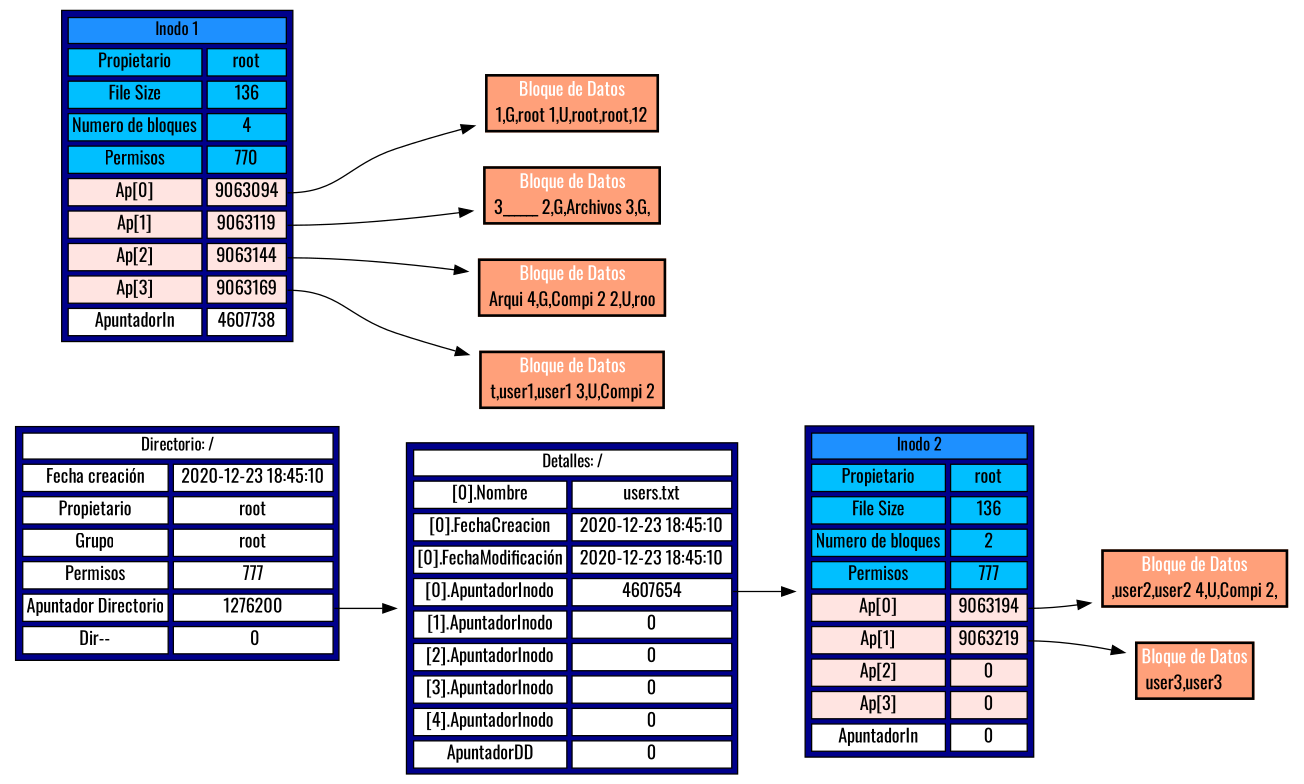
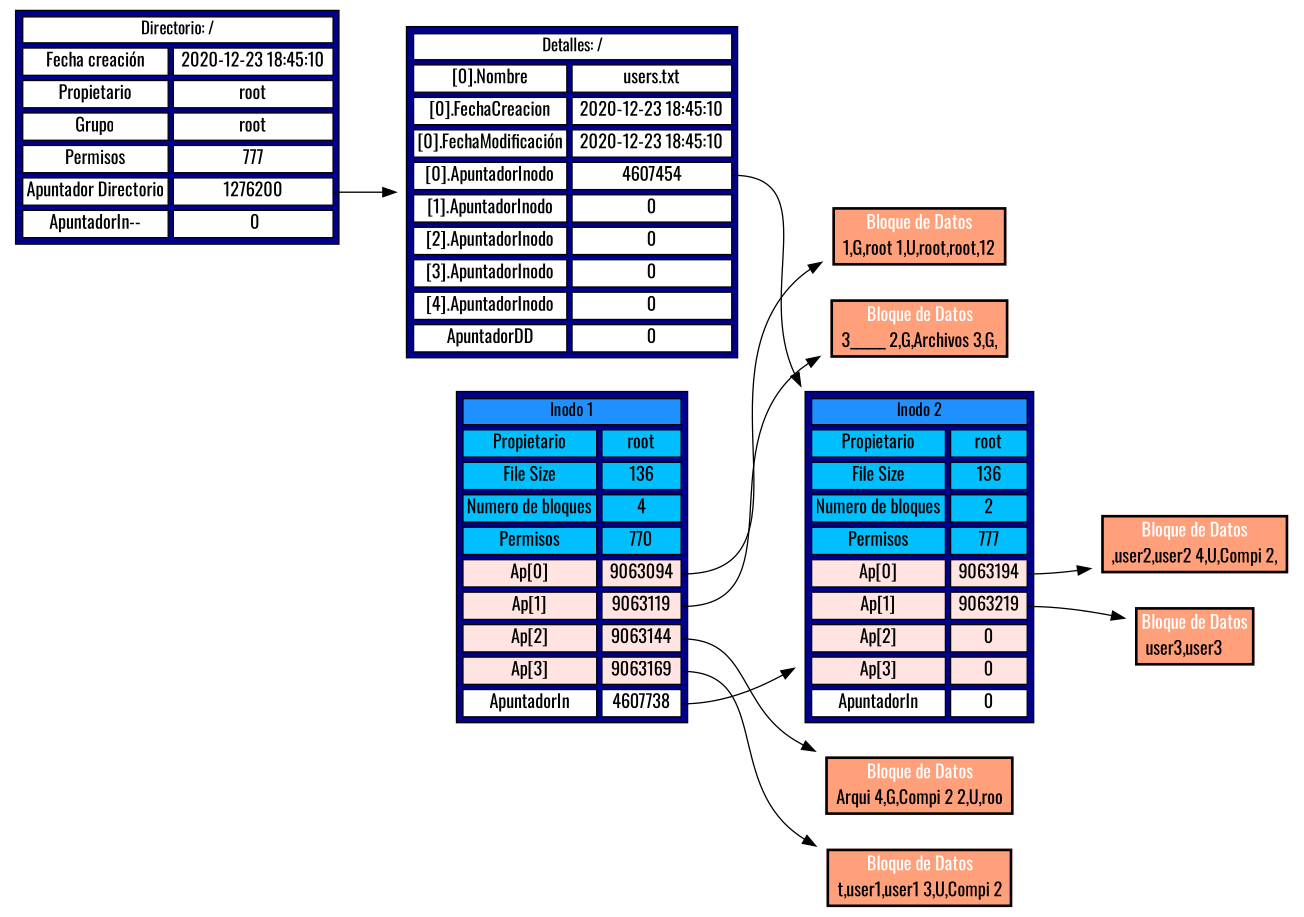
  digraph {
    fontname=Oswald
    rankdir=LR
    node [fontname=Oswald shape=plaintext]
    edge [fontname=Oswald tailport=0]
-   n1 [label=< 	<TABLE BORDER="1"  cellpadding="2"   CELLBORDER="1" CELLSPACING="4" BGCOLOR="blue4" color = 'black'>             	   <TR>  		   <TD bgcolor='white' colspan="2"><font color='black' point-size='13'>Directorio: /</font></TD> 	   </TR> 	   <TR>  		   <TD bgcolor='white' >Fecha creación</TD> 		   <TD bgcolor='white' > 2020-12-23 18:45:10 </TD> 	   </TR> 	   <TR> 		   <TD bgcolor='white' >Propietario</TD> 		   <TD bgcolor='white' > root </TD> 	   </TR> 	   <TR> 		   <TD bgcolor='white' >Grupo</TD> 		   <TD bgcolor='white' > root </TD> 	   </TR> 	   <TR> 		   <TD bgcolor='white' >Permisos</TD> 		   <TD bgcolor='white' > 777 </TD> 	   </TR> 	    	   <TR> 		   <TD  bgcolor='white' >Apuntador Directorio</TD> 		   <TD  bgcolor='white' PORT="6"> 1276200 </TD> 	   </TR> 	   <TR> 		   <TD  bgcolor='white' >Dir--</TD> 		   <TD  bgcolor='white' PORT="7"> 0</TD> 	   </TR>    </TABLE> 	>]
-   n2 [label=< 	<TABLE BORDER="1"  cellpadding="2"   CELLBORDER="1" CELLSPACING="4" BGCOLOR="blue4" color = 'black'>             	   <TR>  		   <TD bgcolor='white' colspan="2"><font color='black' point-size='13'>Detalles: /</font></TD> 	   </TR> 	   <TR> 		   <TD bgcolor='white' >[0].Nombre</TD> 		   <TD bgcolor='white' > users.txt </TD> 	   </TR> 	   <TR> 		   <TD bgcolor='white' >[0].FechaCreacion</TD> 		   <TD bgcolor='white' > 2020-12-23 18:45:10 </TD> 	   </TR> 		<TR> 		   <TD bgcolor='white' >[0].FechaModificación</TD> 		   <TD bgcolor='white' > 2020-12-23 18:45:10 </TD> 	   </TR> 		<TR> 		   <TD bgcolor='white' >[0].ApuntadorInodo</TD> 		   <TD bgcolor='white' PORT="0" > 4607654 </TD> 	   </TR> 		 		<TR> 		   <TD bgcolor='white' >[1].ApuntadorInodo</TD> 		   <TD bgcolor='white' PORT="1" > 0 </TD> 	   </TR> 				<TR> 		   <TD bgcolor='white' >[2].ApuntadorInodo</TD> 		   <TD bgcolor='white' PORT="2" > 0 </TD> 	   </TR> 		<TR> 		   <TD bgcolor='white' >[3].ApuntadorInodo</TD> 		   <TD bgcolor='white' PORT="3" > 0 </TD> 	   </TR> 		 		<TR> 		   <TD bgcolor='white' >[4].ApuntadorInodo</TD> 		   <TD bgcolor='white' PORT="4" > 0 </TD> 	   </TR> 	   <TR> 		   <TD  bgcolor='white' >ApuntadorDD</TD> 		   <TD  bgcolor='white' PORT="5"> 0 </TD> 	   </TR>     </TABLE> 	>]
+   n1 [label=< 	<TABLE BORDER="1"  cellpadding="2"   CELLBORDER="1" CELLSPACING="4" BGCOLOR="blue4" color = 'black'>             	   <TR>  		   <TD bgcolor='white' colspan="2"><font color='black' point-size='13'>Directorio: /</font></TD> 	   </TR> 	   <TR>  		   <TD bgcolor='white' >Fecha creación</TD> 		   <TD bgcolor='white' > 2020-12-23 18:45:10 </TD> 	   </TR> 	   <TR> 		   <TD bgcolor='white' >Propietario</TD> 		   <TD bgcolor='white' > root </TD> 	   </TR> 	   <TR> 		   <TD bgcolor='white' >Grupo</TD> 		   <TD bgcolor='white' > root </TD> 	   </TR> 	   <TR> 		   <TD bgcolor='white' >Permisos</TD> 		   <TD bgcolor='white' > 777 </TD> 	   </TR> 	    	   <TR> 		   <TD  bgcolor='white' >Apuntador Directorio</TD> 		   <TD  bgcolor='white' PORT="6"> 1276200 </TD> 	   </TR> 	   <TR> 		   <TD  bgcolor='white' >ApuntadorIn--</TD> 		   <TD  bgcolor='white' PORT="7"> 0</TD> 	   </TR>    </TABLE> 	>]
+   n2 [label=< 	<TABLE BORDER="1"  cellpadding="2"   CELLBORDER="1" CELLSPACING="4" BGCOLOR="blue4" color = 'black'>             	   <TR>  		   <TD bgcolor='white' colspan="2"><font color='black' point-size='13'>Detalles: /</font></TD> 	   </TR> 	   <TR> 		   <TD bgcolor='white' >[0].Nombre</TD> 		   <TD bgcolor='white' > users.txt </TD> 	   </TR> 	   <TR> 		   <TD bgcolor='white' >[0].FechaCreacion</TD> 		   <TD bgcolor='white' > 2020-12-23 18:45:10 </TD> 	   </TR> 		<TR> 		   <TD bgcolor='white' >[0].FechaModificación</TD> 		   <TD bgcolor='white' > 2020-12-23 18:45:10 </TD> 	   </TR> 		<TR> 		   <TD bgcolor='white' >[0].ApuntadorInodo</TD> 		   <TD bgcolor='white' PORT="0" > 4607454 </TD> 	   </TR> 		 		<TR> 		   <TD bgcolor='white' >[1].ApuntadorInodo</TD> 		   <TD bgcolor='white' PORT="1" > 0 </TD> 	   </TR> 				<TR> 		   <TD bgcolor='white' >[2].ApuntadorInodo</TD> 		   <TD bgcolor='white' PORT="2" > 0 </TD> 	   </TR> 		<TR> 		   <TD bgcolor='white' >[3].ApuntadorInodo</TD> 		   <TD bgcolor='white' PORT="3" > 0 </TD> 	   </TR> 		 		<TR> 		   <TD bgcolor='white' >[4].ApuntadorInodo</TD> 		   <TD bgcolor='white' PORT="4" > 0 </TD> 	   </TR> 	   <TR> 		   <TD  bgcolor='white' >ApuntadorDD</TD> 		   <TD  bgcolor='white' PORT="5"> 0 </TD> 	   </TR>     </TABLE> 	>]
    n3 [label=< 	<TABLE   cellpadding="2"   CELLBORDER="1" CELLSPACING="4" BGCOLOR="blue4" color = 'black'>             	   <TR> 	   <TD bgcolor='dodgerblue' colspan="2"><font color='black' point-size='13'>Inodo 2</font></TD> 	   </TR> 	   <TR>  		   <TD bgcolor='deepskyblue' >Propietario</TD> 		   <TD bgcolor='deepskyblue' > root </TD> 	   </TR> 	    	   <TR>  		   <TD bgcolor='deepskyblue' >File Size</TD> 		   <TD bgcolor='deepskyblue' > 136 </TD> 	   </TR> 	   <TR>  		   <TD bgcolor='deepskyblue' >Numero de bloques</TD> 		   <TD bgcolor='deepskyblue' > 2 </TD> 	   </TR> 	   <TR>  		   <TD bgcolor='deepskyblue' >Permisos</TD> 		   <TD bgcolor='deepskyblue' > 777 </TD> 	   </TR> 	   <TR>  		   <TD bgcolor='mistyrose' >Ap[0]</TD> 		   <TD bgcolor='mistyrose' PORT="0" > 9063194 </TD> 	   </TR> 	   <TR>  		   <TD bgcolor='mistyrose' >Ap[1]</TD> 		   <TD bgcolor='mistyrose' PORT="1" > 9063219 </TD> 	   </TR> 	   <TR>  		   <TD bgcolor='mistyrose' >Ap[2]</TD> 		   <TD bgcolor='mistyrose' PORT="2" > 0 </TD> 	   </TR> 	   <TR>  		   <TD bgcolor='mistyrose' >Ap[3]</TD> 		   <TD bgcolor='mistyrose' PORT="3" > 0 </TD> 	   </TR> 	   <TR>  		   <TD bgcolor='white' >ApuntadorIn</TD> 		   <TD bgcolor='white' PORT="4" > 0 </TD> 	   </TR>     	</TABLE>    >]
    n4 [label=< 	<TABLE   cellpadding="2"   CELLBORDER="1" CELLSPACING="4" BGCOLOR="blue4" color = 'black'>             	   <TR> 	   <TD bgcolor='dodgerblue' colspan="2"><font color='black' point-size='13'>Inodo 1</font></TD> 	   </TR> 	   <TR>  		   <TD bgcolor='deepskyblue' >Propietario</TD> 		   <TD bgcolor='deepskyblue' > root </TD> 	   </TR> 	    	   <TR>  		   <TD bgcolor='deepskyblue' >File Size</TD> 		   <TD bgcolor='deepskyblue' > 136 </TD> 	   </TR> 	   <TR>  		   <TD bgcolor='deepskyblue' >Numero de bloques</TD> 		   <TD bgcolor='deepskyblue' > 4 </TD> 	   </TR> 	   <TR>  		   <TD bgcolor='deepskyblue' >Permisos</TD> 		   <TD bgcolor='deepskyblue' > 770 </TD> 	   </TR> 	   <TR>  		   <TD bgcolor='mistyrose' >Ap[0]</TD> 		   <TD bgcolor='mistyrose' PORT="0" > 9063094 </TD> 	   </TR> 	   <TR>  		   <TD bgcolor='mistyrose' >Ap[1]</TD> 		   <TD bgcolor='mistyrose' PORT="1" > 9063119 </TD> 	   </TR> 	   <TR>  		   <TD bgcolor='mistyrose' >Ap[2]</TD> 		   <TD bgcolor='mistyrose' PORT="2" > 9063144 </TD> 	   </TR> 	   <TR>  		   <TD bgcolor='mistyrose' >Ap[3]</TD> 		   <TD bgcolor='mistyrose' PORT="3" > 9063169 </TD> 	   </TR> 	   <TR>  		   <TD bgcolor='white' >ApuntadorIn</TD> 		   <TD bgcolor='white' PORT="4" > 4607738 </TD> 	   </TR>     	</TABLE>    >]
    n5 [label=< 	<table border="2" cellborder="0" cellspacing="1" bgcolor="lightsalmon" color="black"> 		<tr>  			<TD align ="center"><font color="white" >Bloque de Datos</font></TD>  		</tr> 		<tr> 			<TD align="left"> 1,G,root 1,U,root,root,12 </TD> 		</tr> 	</table> 	>]
    n6 [label=< 	<table border="2" cellborder="0" cellspacing="1" bgcolor="lightsalmon" color="black"> 		<tr>  			<TD align ="center"><font color="white" >Bloque de Datos</font></TD>  		</tr> 		<tr> 			<TD align="left"> 3______ 2,G,Archivos 3,G, </TD> 		</tr> 	</table> 	>]
    n7 [label=< 	<table border="2" cellborder="0" cellspacing="1" bgcolor="lightsalmon" color="black"> 		<tr>  			<TD align ="center"><font color="white" >Bloque de Datos</font></TD>  		</tr> 		<tr> 			<TD align="left"> Arqui 4,G,Compi 2 2,U,roo </TD> 		</tr> 	</table> 	>]
    n8 [label=< 	<table border="2" cellborder="0" cellspacing="1" bgcolor="lightsalmon" color="black"> 		<tr>  			<TD align ="center"><font color="white" >Bloque de Datos</font></TD>  		</tr> 		<tr> 			<TD align="left"> t,user1,user1 3,U,Compi 2 </TD> 		</tr> 	</table> 	>]
    n9 [label=< 	<table border="2" cellborder="0" cellspacing="1" bgcolor="lightsalmon" color="black"> 		<tr>  			<TD align ="center"><font color="white" >Bloque de Datos</font></TD>  		</tr> 		<tr> 			<TD align="left"> ,user2,user2 4,U,Compi 2, </TD> 		</tr> 	</table> 	>]
    n10 [label=< 	<table border="2" cellborder="0" cellspacing="1" bgcolor="lightsalmon" color="black"> 		<tr>  			<TD align ="center"><font color="white" >Bloque de Datos</font></TD>  		</tr> 		<tr> 			<TD align="left"> user3,user3 </TD> 		</tr> 	</table> 	>]
    n1 -> n2 [tailport=6]
    n2 -> n3
    n3 -> n9
    n3 -> n10 [tailport=1]
+   n4 -> n3 [tailport=4]
    n4 -> n5
    n4 -> n6 [tailport=1]
    n4 -> n7 [tailport=2]
    n4 -> n8 [tailport=3]
  }
